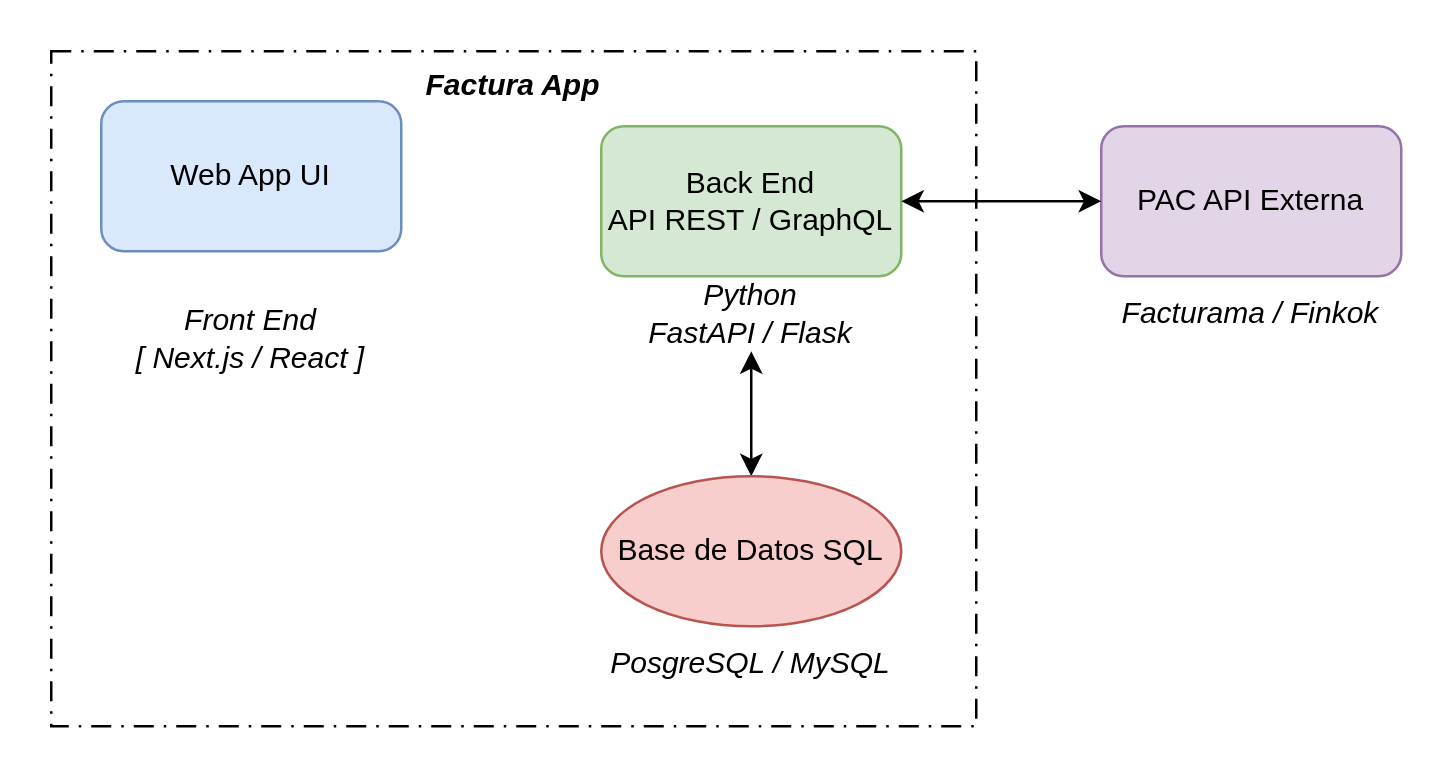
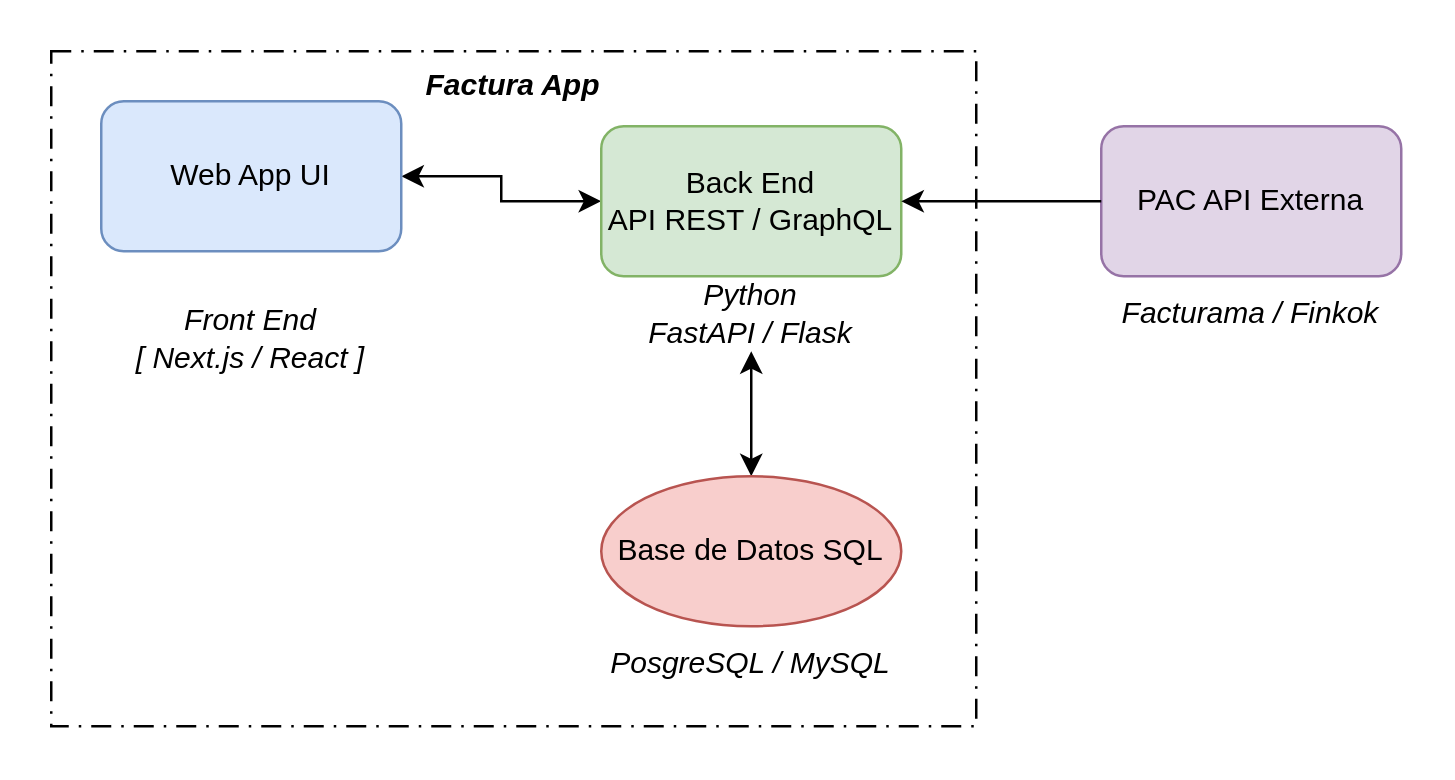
  <mxCell id="0" />
  <mxCell id="1" parent="0" />
  <mxCell id="2" value="Factura App" style="rounded=0;whiteSpace=wrap;html=1;fillColor=none;dashed=1;dashPattern=8 4 1 4;verticalAlign=top;fontStyle=3" vertex="1" parent="1"><mxGeometry x="20" y="20" width="370" height="270" as="geometry" /></mxCell>
+ <mxCell id="3" value="" style="edgeStyle=orthogonalEdgeStyle;rounded=0;orthogonalLoop=1;jettySize=auto;html=1;startArrow=classic;startFill=1;" parent="1" source="4" target="7" edge="1"><mxGeometry relative="1" as="geometry" /></mxCell>
  <mxCell id="4" value="Web App UI" style="rounded=1;whiteSpace=wrap;html=1;fillColor=#dae8fc;strokeColor=#6c8ebf;" parent="1" vertex="1"><mxGeometry x="40" y="40" width="120" height="60" as="geometry" /></mxCell>
  <mxCell id="5" value="Front End&lt;div&gt;[ Next.js / React ]&lt;/div&gt;" style="text;html=1;align=center;verticalAlign=middle;whiteSpace=wrap;rounded=0;fontStyle=2" parent="1" vertex="1"><mxGeometry x="40" y="120" width="120" height="30" as="geometry" /></mxCell>
  <mxCell id="6" value="" style="group" parent="1" vertex="1" connectable="0"><mxGeometry x="240" y="50" width="120" height="90" as="geometry" /></mxCell>
  <mxCell id="7" value="Back End&lt;div&gt;API REST / GraphQL&lt;/div&gt;" style="rounded=1;whiteSpace=wrap;html=1;fillColor=#d5e8d4;strokeColor=#82b366;" parent="6" vertex="1"><mxGeometry width="120" height="60" as="geometry" /></mxCell>
  <mxCell id="8" value="Python&lt;div&gt;FastAPI / Flask&lt;/div&gt;" style="text;html=1;align=center;verticalAlign=middle;whiteSpace=wrap;rounded=0;fontStyle=2" parent="6" vertex="1"><mxGeometry y="60" width="120" height="30" as="geometry" /></mxCell>
  <mxCell id="9" value="" style="edgeStyle=orthogonalEdgeStyle;rounded=0;orthogonalLoop=1;jettySize=auto;html=1;entryX=0.5;entryY=0;entryDx=0;entryDy=0;startArrow=classic;startFill=1;" parent="1" source="8" target="13" edge="1"><mxGeometry relative="1" as="geometry"><mxPoint x="300" y="205" as="targetPoint" /></mxGeometry></mxCell>
  <mxCell id="10" value="PAC API Externa" style="rounded=1;whiteSpace=wrap;html=1;fillColor=#e1d5e7;strokeColor=#9673a6;" parent="1" vertex="1"><mxGeometry x="440" y="50" width="120" height="60" as="geometry" /></mxCell>
  <mxCell id="11" value="Facturama / Finkok" style="text;html=1;align=center;verticalAlign=middle;whiteSpace=wrap;rounded=0;fontStyle=2" parent="1" vertex="1"><mxGeometry x="440" y="110" width="120" height="30" as="geometry" /></mxCell>
  <mxCell id="12" value="" style="group" vertex="1" connectable="0" parent="1"><mxGeometry x="240" y="190" width="120" height="90" as="geometry" /></mxCell>
  <mxCell id="13" value="Base de Datos SQL" style="ellipse;whiteSpace=wrap;html=1;fillColor=#f8cecc;strokeColor=#b85450;" parent="12" vertex="1"><mxGeometry width="120" height="60" as="geometry" /></mxCell>
  <mxCell id="14" value="PosgreSQL / MySQL" style="text;html=1;align=center;verticalAlign=middle;whiteSpace=wrap;rounded=0;fontStyle=2" parent="12" vertex="1"><mxGeometry y="60" width="120" height="30" as="geometry" /></mxCell>
- <mxCell id="15" value="" style="endArrow=classic;startArrow=classic;html=1;rounded=0;exitX=1;exitY=0.5;exitDx=0;exitDy=0;" edge="1" parent="1" source="7" target="10"><mxGeometry width="50" height="50" relative="1" as="geometry"><mxPoint x="230" y="260" as="sourcePoint" /><mxPoint x="280" y="210" as="targetPoint" /></mxGeometry></mxCell>
+ <mxCell id="15" value="" style="endArrow=none;startArrow=classic;html=1;rounded=0;exitX=1;exitY=0.5;exitDx=0;exitDy=0;" edge="1" parent="1" source="7" target="10"><mxGeometry width="50" height="50" relative="1" as="geometry"><mxPoint x="230" y="260" as="sourcePoint" /><mxPoint x="280" y="210" as="targetPoint" /></mxGeometry></mxCell>
